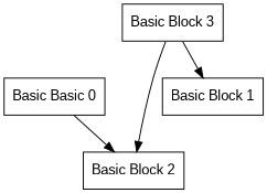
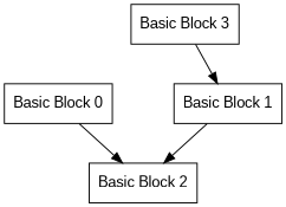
  digraph {
    fontname="Liberation Sans"
    node [fontname="Liberation Sans" shape=box]
    edge [fontname="Liberation Sans"]
-   "Basic Block 0" [label="Basic Basic 0"]
+   "Basic Block 0"
    "Basic Block 2"
    "Basic Block 3"
    "Basic Block 1"
    "Basic Block 0" -> "Basic Block 2"
-   "Basic Block 3" -> "Basic Block 2"
+   "Basic Block 1" -> "Basic Block 2"
    "Basic Block 3" -> "Basic Block 1"
  }
